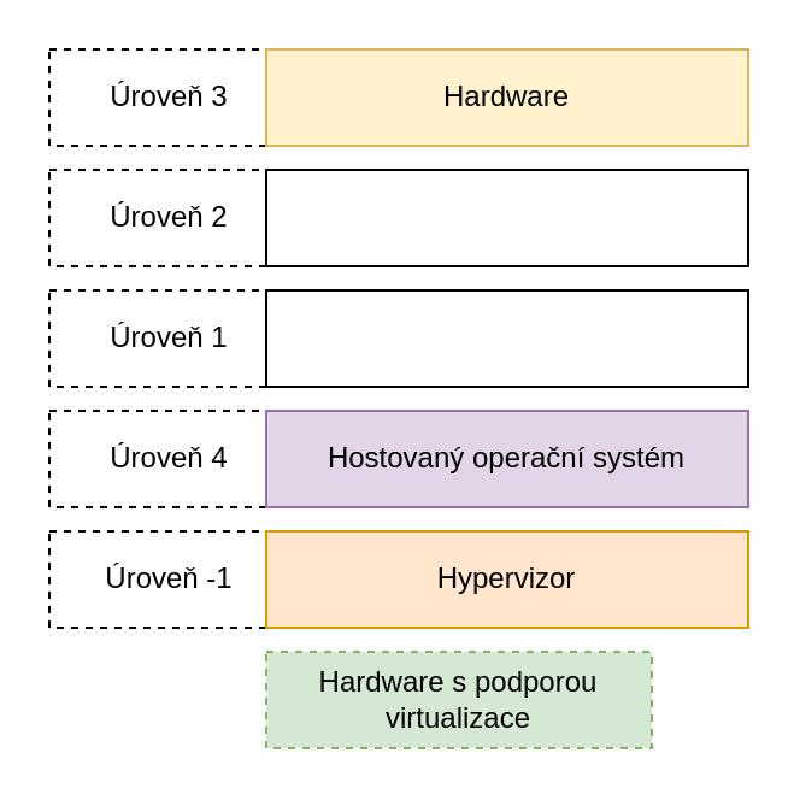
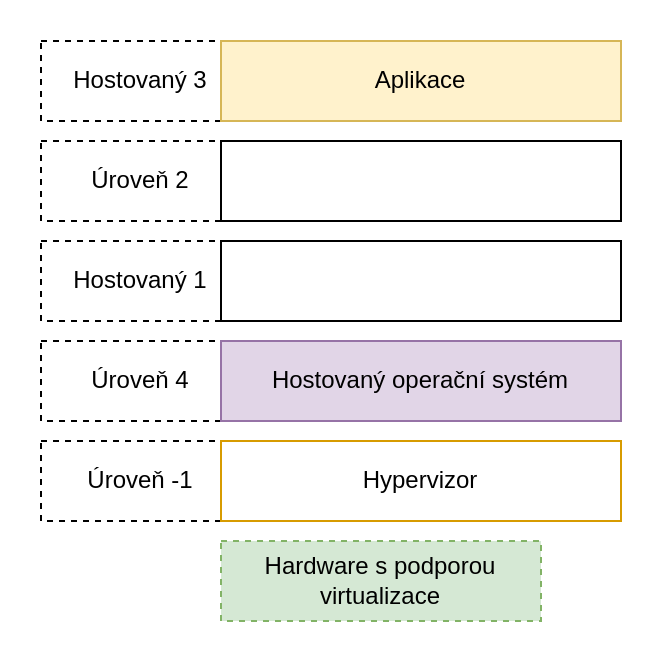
  <mxCell id="0" />
  <mxCell id="1" parent="0" />
  <mxCell id="2" value="Úroveň 2" style="rounded=0;whiteSpace=wrap;html=1;dashed=1;" parent="1" vertex="1"><mxGeometry x="20" y="70" width="100" height="40" as="geometry" /></mxCell>
- <mxCell id="3" value="Úroveň 1" style="rounded=0;whiteSpace=wrap;html=1;dashed=1;" parent="1" vertex="1"><mxGeometry x="20" y="120" width="100" height="40" as="geometry" /></mxCell>
+ <mxCell id="3" value="Hostovaný 1" style="rounded=0;whiteSpace=wrap;html=1;dashed=1;" parent="1" vertex="1"><mxGeometry x="20" y="120" width="100" height="40" as="geometry" /></mxCell>
  <mxCell id="4" value="Úroveň 4" style="rounded=0;whiteSpace=wrap;html=1;dashed=1;" parent="1" vertex="1"><mxGeometry x="20" y="170" width="100" height="40" as="geometry" /></mxCell>
  <mxCell id="5" value="Úroveň -1" style="rounded=0;whiteSpace=wrap;html=1;dashed=1;" parent="1" vertex="1"><mxGeometry x="20" y="220" width="100" height="40" as="geometry" /></mxCell>
- <mxCell id="6" value="Úroveň 3" style="rounded=0;whiteSpace=wrap;html=1;dashed=1;" parent="1" vertex="1"><mxGeometry x="20" y="20" width="100" height="40" as="geometry" /></mxCell>
- <mxCell id="7" value="Hardware" style="rounded=0;whiteSpace=wrap;html=1;fillColor=#fff2cc;strokeColor=#d6b656;" parent="1" vertex="1"><mxGeometry x="110" y="20" width="200" height="40" as="geometry" /></mxCell>
+ <mxCell id="6" value="Hostovaný 3" style="rounded=0;whiteSpace=wrap;html=1;dashed=1;" parent="1" vertex="1"><mxGeometry x="20" y="20" width="100" height="40" as="geometry" /></mxCell>
+ <mxCell id="7" value="Aplikace" style="rounded=0;whiteSpace=wrap;html=1;fillColor=#fff2cc;strokeColor=#d6b656;" parent="1" vertex="1"><mxGeometry x="110" y="20" width="200" height="40" as="geometry" /></mxCell>
  <mxCell id="8" value="" style="rounded=0;whiteSpace=wrap;html=1;" parent="1" vertex="1"><mxGeometry x="110" y="70" width="200" height="40" as="geometry" /></mxCell>
  <mxCell id="9" value="Hostovaný operační systém" style="rounded=0;whiteSpace=wrap;html=1;fillColor=#e1d5e7;strokeColor=#9673a6;" parent="1" vertex="1"><mxGeometry x="110" y="170" width="200" height="40" as="geometry" /></mxCell>
- <mxCell id="10" value="Hypervizor" style="rounded=0;whiteSpace=wrap;html=1;fillColor=#ffe6cc;strokeColor=#d79b00;" parent="1" vertex="1"><mxGeometry x="110" y="220" width="200" height="40" as="geometry" /></mxCell>
+ <mxCell id="10" value="Hypervizor" style="rounded=0;whiteSpace=wrap;html=1;fillColor=#ffffff;strokeColor=#d79b00;" parent="1" vertex="1"><mxGeometry x="110" y="220" width="200" height="40" as="geometry" /></mxCell>
  <mxCell id="11" value="Hardware s podporou virtualizace" style="rounded=0;whiteSpace=wrap;html=1;fillColor=#d5e8d4;strokeColor=#82b366;dashed=1;" vertex="1" parent="1"><mxGeometry x="110" y="270" width="160" height="40" as="geometry" /></mxCell>
  <mxCell id="12" value="" style="rounded=0;whiteSpace=wrap;html=1;" vertex="1" parent="1"><mxGeometry x="110" y="120" width="200" height="40" as="geometry" /></mxCell>
